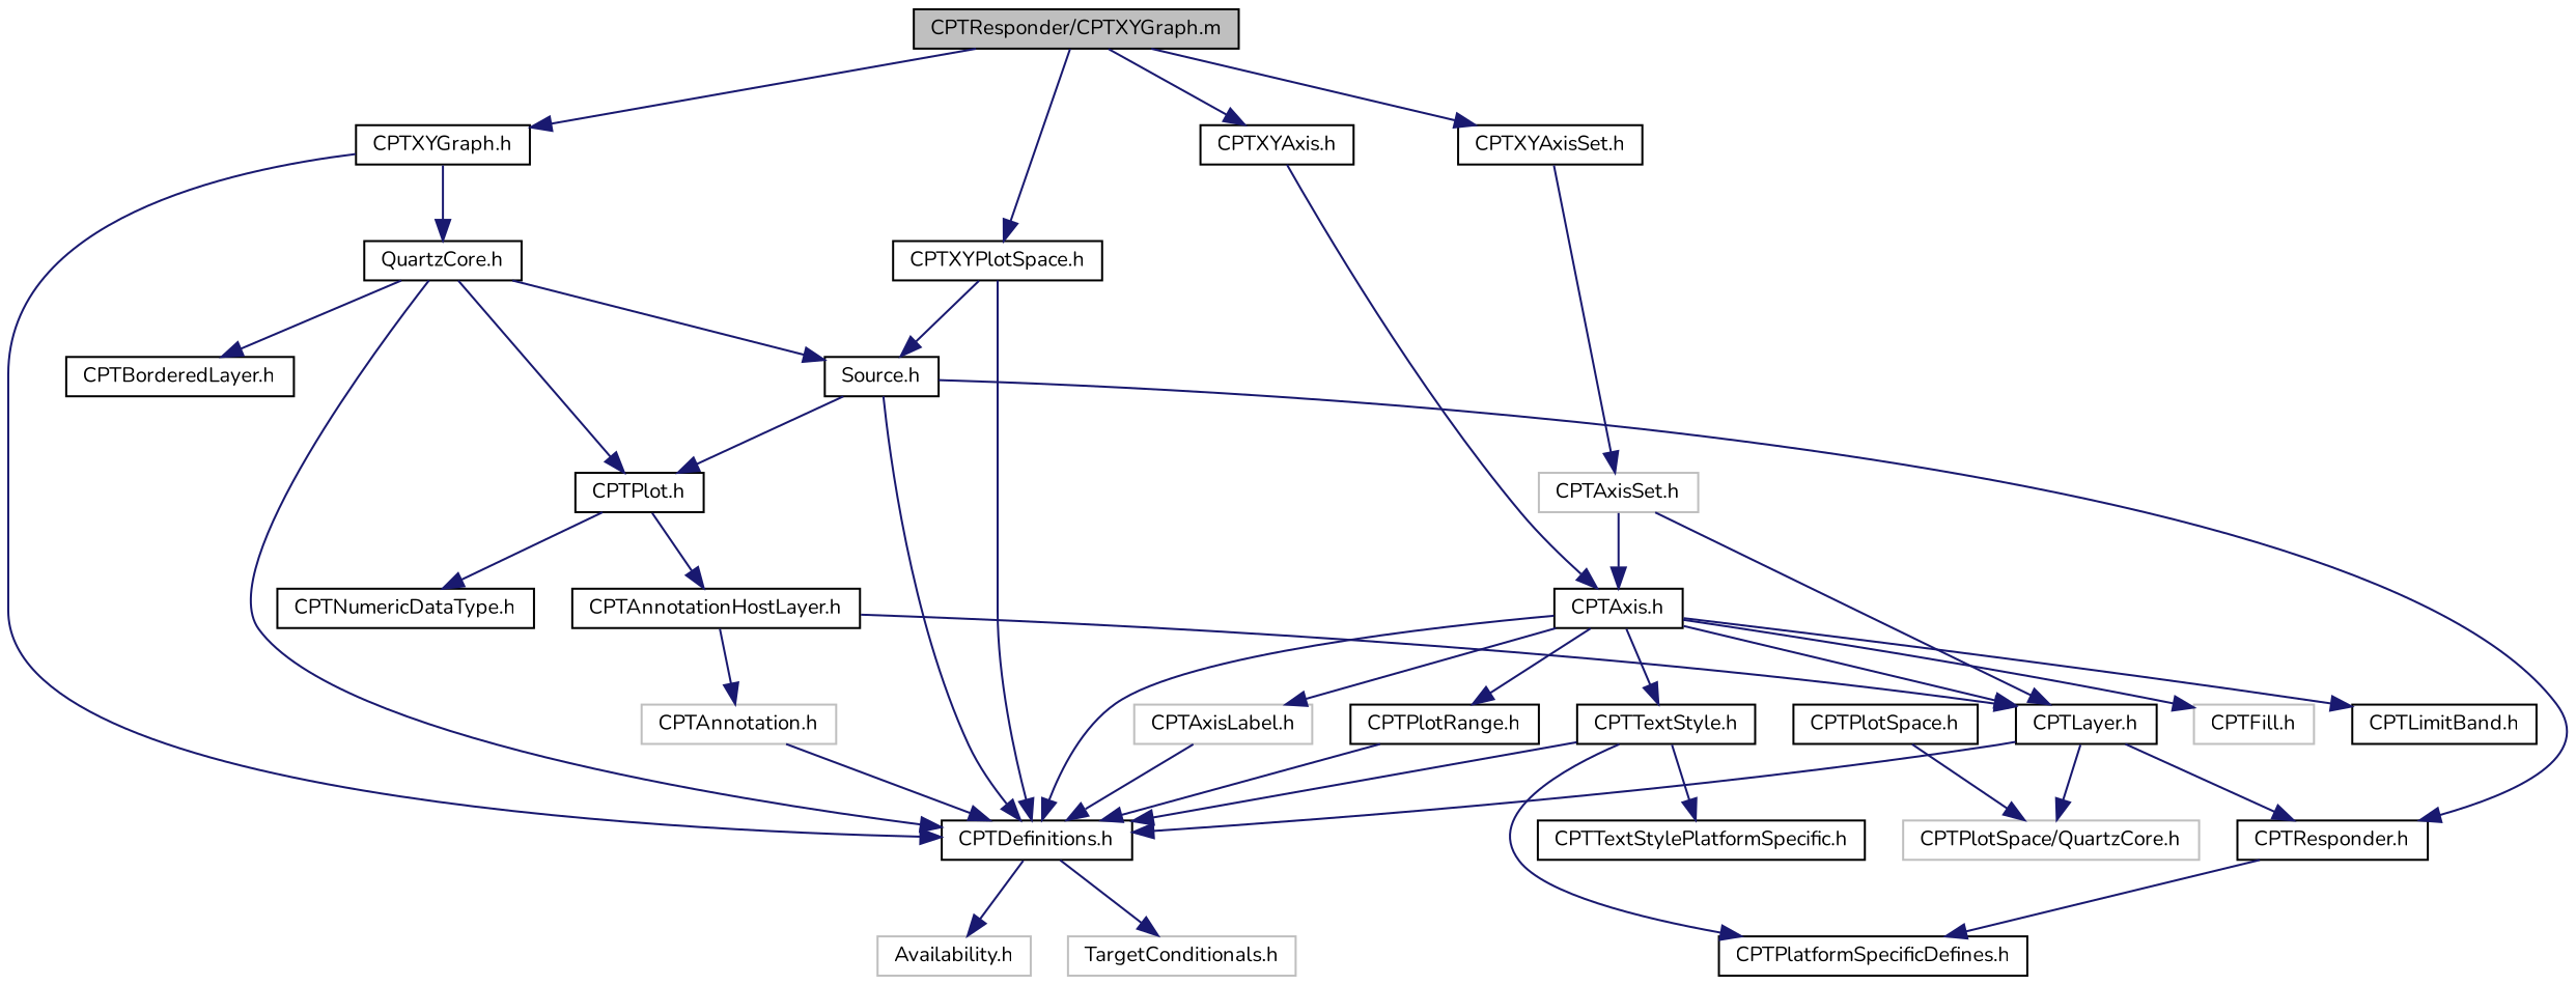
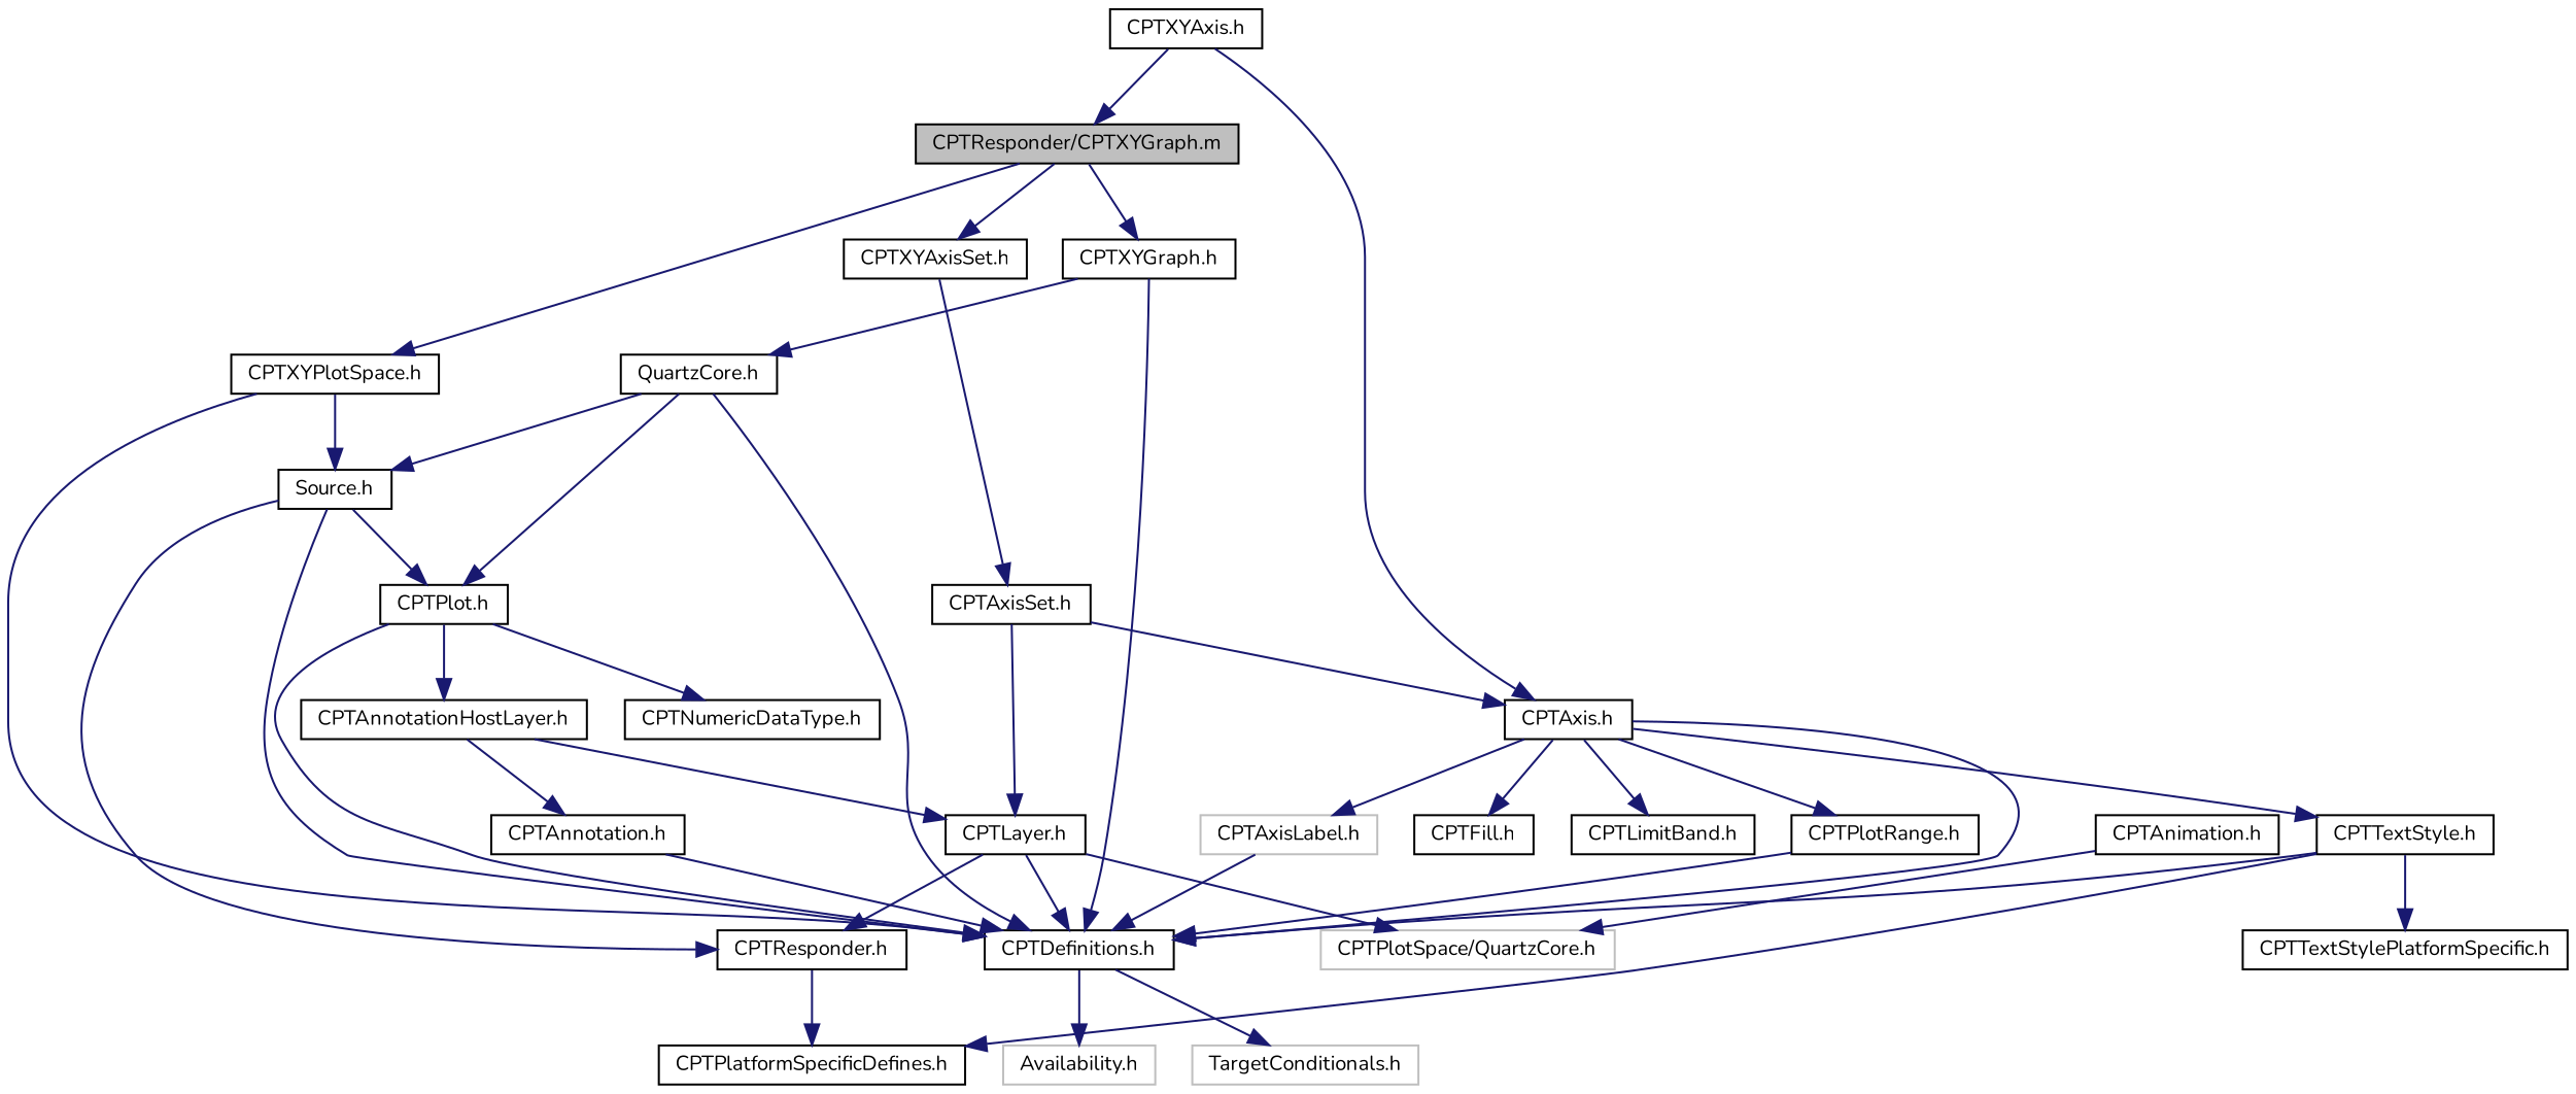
  digraph {
    fontname=Nunito
    node [color=black fontname=Nunito fontsize=10 shape=record]
    edge [color=midnightblue fontname=Nunito fontsize=10 labelfontname="Lucinda Grande" labelfontsize=10 style=solid]
    n1 [fillcolor=grey75 fontcolor=black height=0.2 label="CPTResponder/CPTXYGraph.m" style=filled width=0.4]
    n2 [height=0.2 label="CPTXYGraph.h" width=0.4]
    n3 [height=0.2 label="CPTXYAxis.h" width=0.4]
    n4 [height=0.2 label="CPTXYAxisSet.h" width=0.4]
    n5 [height=0.2 label="CPTXYPlotSpace.h" width=0.4]
    n6 [height=0.2 label="CPTDefinitions.h" width=0.4]
    n7 [height=0.2 label="QuartzCore.h" width=0.4]
    n8 [height=0.2 label="CPTAxis.h" width=0.4]
-   n9 [color=grey75 height=0.2 label="CPTAxisSet.h" width=0.4]
+   n9 [height=0.2 label="CPTAxisSet.h" width=0.4]
    n10 [height=0.2 label="Source.h" width=0.4]
    n11 [color=grey75 height=0.2 label="TargetConditionals.h" width=0.4]
    n12 [color=grey75 height=0.2 label="Availability.h" width=0.4]
-   n13 [height=0.2 label="CPTBorderedLayer.h" width=0.4]
    n14 [height=0.2 label="CPTPlot.h" width=0.4]
    n15 [height=0.2 label="CPTAnnotationHostLayer.h" width=0.4]
    n16 [height=0.2 label="CPTNumericDataType.h" width=0.4]
    n17 [height=0.2 label="CPTResponder.h" width=0.4]
    n18 [height=0.2 label="CPTLayer.h" width=0.4]
-   n19 [color=grey75 height=0.2 label="CPTAnnotation.h" width=0.4]
+   n19 [height=0.2 label="CPTAnnotation.h" width=0.4]
    n20 [color=grey75 height=0.2 label="CPTPlotSpace/QuartzCore.h" width=0.4]
    n21 [height=0.2 label="CPTPlatformSpecificDefines.h" width=0.4]
    n22 [color=grey75 height=0.2 label="CPTAxisLabel.h" width=0.4]
-   n23 [color=grey75 height=0.2 label="CPTFill.h" width=0.4]
+   n23 [height=0.2 label="CPTFill.h" width=0.4]
    n24 [height=0.2 label="CPTLimitBand.h" width=0.4]
    n25 [height=0.2 label="CPTPlotRange.h" width=0.4]
    n26 [height=0.2 label="CPTTextStyle.h" width=0.4]
    n27 [height=0.2 label="CPTTextStylePlatformSpecific.h" width=0.4]
-   n28 [height=0.2 label="CPTPlotSpace.h" width=0.4]
+   n28 [height=0.2 label="CPTAnimation.h" width=0.4]
    n1 -> n2
-   n1 -> n3
+   n3 -> n1
    n1 -> n4
    n1 -> n5
    n2 -> n6
    n2 -> n7
    n3 -> n8
    n4 -> n9
    n5 -> n6
    n5 -> n10
    n6 -> n11
    n6 -> n12
    n7 -> n6
    n7 -> n10
-   n7 -> n13
    n7 -> n14
    n8 -> n6
-   n8 -> n18
    n8 -> n22
    n8 -> n23
    n8 -> n24
    n8 -> n25
    n8 -> n26
    n9 -> n8
    n9 -> n18
    n10 -> n6
    n10 -> n14
    n10 -> n17
+   n14 -> n6
    n14 -> n15
    n14 -> n16
    n15 -> n18
    n15 -> n19
    n17 -> n21
    n18 -> n6
    n18 -> n17
    n18 -> n20
    n19 -> n6
    n22 -> n6
    n25 -> n6
    n26 -> n6
    n26 -> n21
    n26 -> n27
    n28 -> n20
  }
